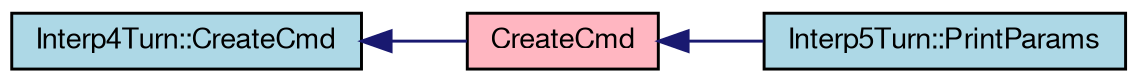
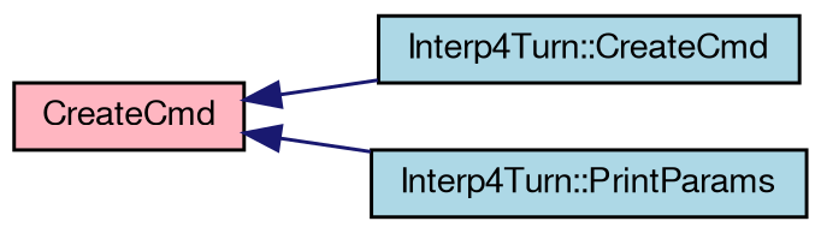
  digraph {
    rankdir=LR
    node [color=black fillcolor=lightblue fontname=FreeSans fontsize=10 shape=record style=filled]
    edge [color=midnightblue dir=back fontname=FreeSans fontsize=10 labelfontname=FreeSans labelfontsize=10 style=solid]
    n1 [fontcolor=black height=0.2 label="Interp4Turn::CreateCmd" width=0.4]
    n2 [fillcolor=lightpink height=0.2 label=CreateCmd width=0.4]
-   n3 [height=0.2 label="Interp5Turn::PrintParams" width=0.4]
-   n1 -> n2
+   n3 [height=0.2 label="Interp4Turn::PrintParams" width=0.4]
+   n2 -> n1
    n2 -> n3
  }
